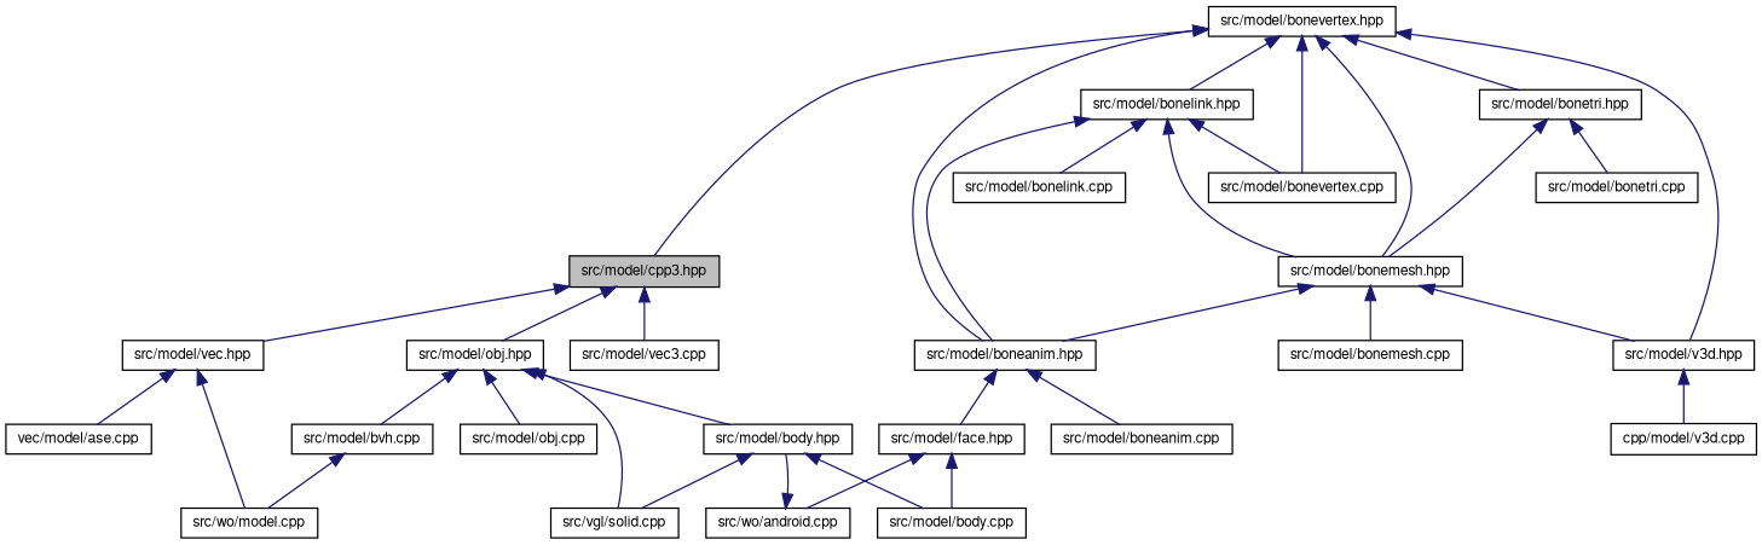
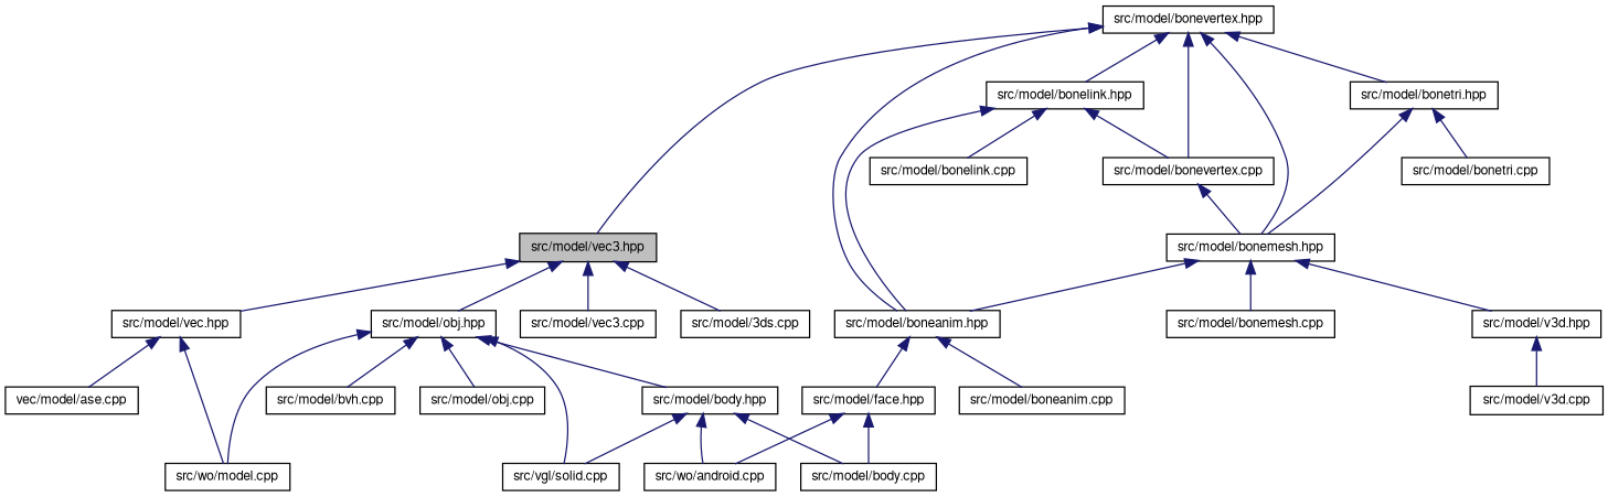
  digraph {
    node [color=black fontname=FreeSans fontsize=10 shape=record]
    edge [color=midnightblue dir=back fontname=FreeSans fontsize=10 labelfontname=FreeSans labelfontsize=10 style=solid]
-   n1 [fillcolor=grey75 fontcolor=black height=0.2 label="src/model/cpp3.hpp" style=filled width=0.4]
+   n1 [fillcolor=grey75 fontcolor=black height=0.2 label="src/model/vec3.hpp" style=filled width=0.4]
+   n2 [height=0.2 label="src/model/3ds.cpp" width=0.4]
    n3 [height=0.2 label="src/model/vec.hpp" width=0.4]
    n4 [height=0.2 label="src/model/obj.hpp" width=0.4]
    n5 [height=0.2 label="src/model/vec3.cpp" width=0.4]
    n6 [height=0.2 label="src/wo/model.cpp" width=0.4]
    n7 [height=0.2 label="vec/model/ase.cpp" width=0.4]
    n8 [height=0.2 label="src/model/bonevertex.hpp" width=0.4]
    n9 [height=0.2 label="src/model/boneanim.hpp" width=0.4]
    n10 [height=0.2 label="src/model/bonelink.hpp" width=0.4]
    n11 [height=0.2 label="src/model/bonemesh.hpp" width=0.4]
    n12 [height=0.2 label="src/model/v3d.hpp" width=0.4]
    n13 [height=0.2 label="src/model/bonevertex.cpp" width=0.4]
    n14 [height=0.2 label="src/model/bonetri.hpp" width=0.4]
    n15 [height=0.2 label="src/vgl/solid.cpp" width=0.4]
    n16 [height=0.2 label="src/model/body.hpp" width=0.4]
    n17 [height=0.2 label="src/model/bvh.cpp" width=0.4]
    n18 [height=0.2 label="src/model/obj.cpp" width=0.4]
    n19 [height=0.2 label="src/model/boneanim.cpp" width=0.4]
    n20 [height=0.2 label="src/model/face.hpp" width=0.4]
    n21 [height=0.2 label="src/model/bonelink.cpp" width=0.4]
    n22 [height=0.2 label="src/model/bonemesh.cpp" width=0.4]
-   n23 [height=0.2 label="cpp/model/v3d.cpp" width=0.4]
+   n23 [height=0.2 label="src/model/v3d.cpp" width=0.4]
    n24 [height=0.2 label="src/model/bonetri.cpp" width=0.4]
    n25 [height=0.2 label="src/wo/android.cpp" width=0.4]
    n26 [height=0.2 label="src/model/body.cpp" width=0.4]
+   n1 -> n2
    n1 -> n3
    n1 -> n4
    n1 -> n5
    n3 -> n6
    n3 -> n7
-   n17 -> n6
+   n4 -> n6
    n4 -> n15
    n4 -> n16
    n4 -> n17
    n4 -> n18
    n8 -> n1
    n8 -> n9
    n8 -> n10
    n8 -> n11
-   n8 -> n12
    n8 -> n13
    n8 -> n14
    n9 -> n19
    n9 -> n20
    n10 -> n9
-   n10 -> n11
+   n13 -> n11
    n10 -> n13
    n10 -> n21
    n11 -> n9
    n11 -> n12
    n11 -> n22
    n12 -> n23
    n14 -> n11
    n14 -> n24
    n16 -> n15
-   n25 -> n16
+   n16 -> n25
    n16 -> n26
    n20 -> n25
    n20 -> n26
  }
